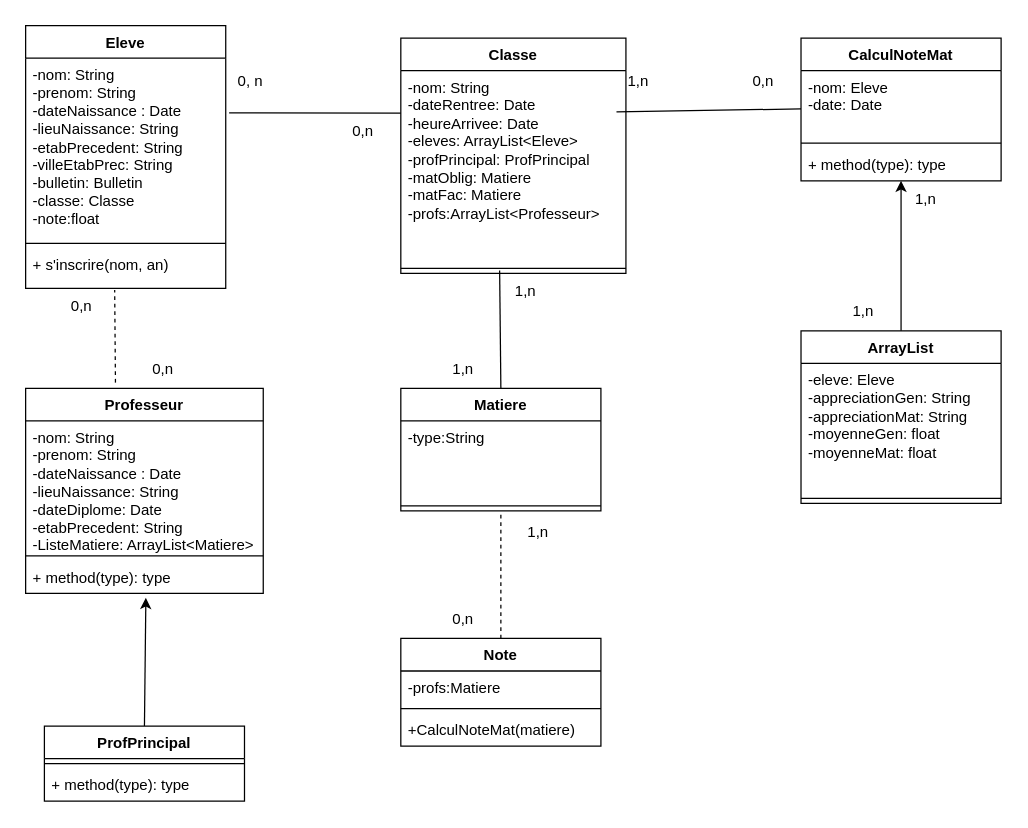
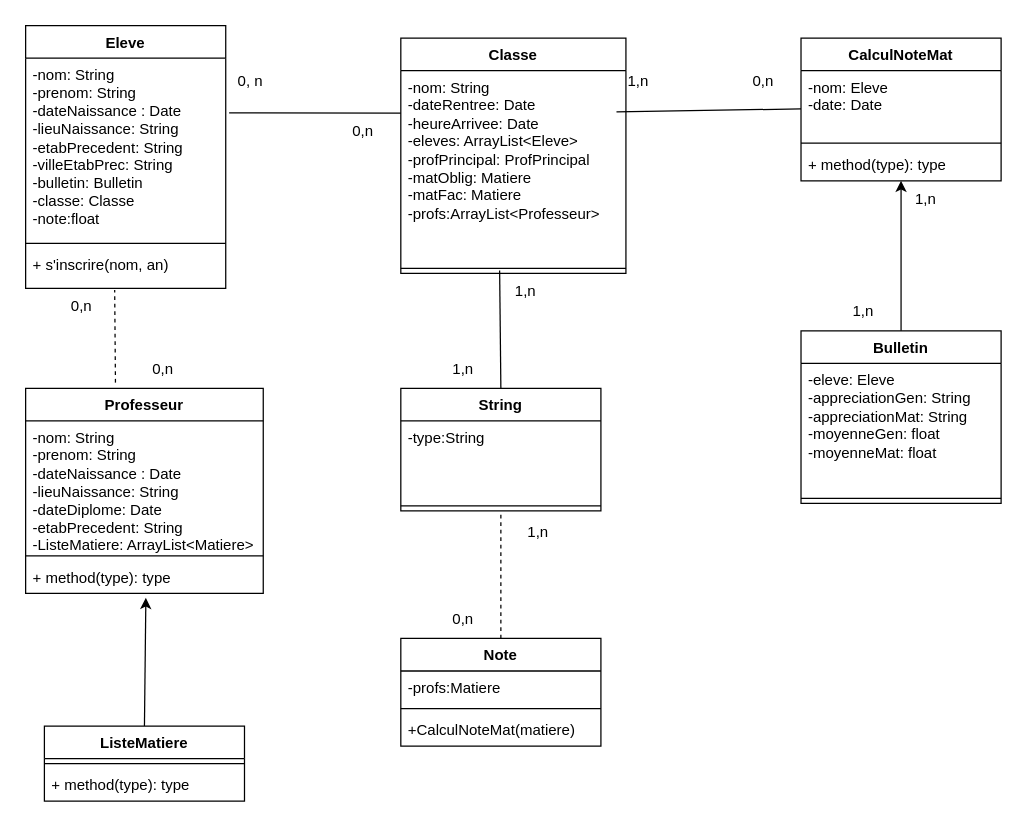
  <mxCell id="0" />
  <mxCell id="1" parent="0" />
  <mxCell id="2" value="Eleve" style="swimlane;fontStyle=1;align=center;verticalAlign=top;childLayout=stackLayout;horizontal=1;startSize=26;horizontalStack=0;resizeParent=1;resizeParentMax=0;resizeLast=0;collapsible=1;marginBottom=0;whiteSpace=wrap;html=1;" vertex="1" parent="1"><mxGeometry x="20" y="20" width="160" height="210" as="geometry" /></mxCell>
  <mxCell id="3" value="-nom: String&lt;div&gt;-prenom: String&lt;/div&gt;&lt;div&gt;-dateNaissance : Date&lt;/div&gt;&lt;div&gt;-lieuNaissance: String&lt;/div&gt;&lt;div&gt;-etabPrecedent: String&lt;/div&gt;&lt;div&gt;-villeEtabPrec: String&lt;/div&gt;&lt;div&gt;-bulletin: Bulletin&lt;/div&gt;&lt;div&gt;-classe: Classe&lt;/div&gt;&lt;div&gt;-note:float&lt;br&gt;&lt;div&gt;&lt;br&gt;&lt;/div&gt;&lt;/div&gt;" style="text;strokeColor=none;fillColor=none;align=left;verticalAlign=top;spacingLeft=4;spacingRight=4;overflow=hidden;rotatable=0;points=[[0,0.5],[1,0.5]];portConstraint=eastwest;whiteSpace=wrap;html=1;" vertex="1" parent="2"><mxGeometry y="26" width="160" height="144" as="geometry" /></mxCell>
  <mxCell id="4" value="" style="line;strokeWidth=1;fillColor=none;align=left;verticalAlign=middle;spacingTop=-1;spacingLeft=3;spacingRight=3;rotatable=0;labelPosition=right;points=[];portConstraint=eastwest;strokeColor=inherit;" vertex="1" parent="2"><mxGeometry y="170" width="160" height="8" as="geometry" /></mxCell>
  <mxCell id="5" value="+ s'inscrire(nom, an)" style="text;strokeColor=none;fillColor=none;align=left;verticalAlign=top;spacingLeft=4;spacingRight=4;overflow=hidden;rotatable=0;points=[[0,0.5],[1,0.5]];portConstraint=eastwest;whiteSpace=wrap;html=1;" vertex="1" parent="2"><mxGeometry y="178" width="160" height="32" as="geometry" /></mxCell>
  <mxCell id="6" value="Professeur" style="swimlane;fontStyle=1;align=center;verticalAlign=top;childLayout=stackLayout;horizontal=1;startSize=26;horizontalStack=0;resizeParent=1;resizeParentMax=0;resizeLast=0;collapsible=1;marginBottom=0;whiteSpace=wrap;html=1;" vertex="1" parent="1"><mxGeometry x="20" y="310" width="190" height="164" as="geometry" /></mxCell>
  <mxCell id="7" value="-nom: String&lt;div&gt;-prenom: String&lt;/div&gt;&lt;div&gt;-dateNaissance : Date&lt;/div&gt;&lt;div&gt;-lieuNaissance: String&lt;/div&gt;&lt;div&gt;-dateDiplome: Date&lt;/div&gt;&lt;div&gt;-etabPrecedent: String&lt;/div&gt;&lt;div&gt;-ListeMatiere: ArrayList&amp;lt;Matiere&amp;gt;&lt;br&gt;&lt;div&gt;&lt;br&gt;&lt;/div&gt;&lt;/div&gt;" style="text;strokeColor=none;fillColor=none;align=left;verticalAlign=top;spacingLeft=4;spacingRight=4;overflow=hidden;rotatable=0;points=[[0,0.5],[1,0.5]];portConstraint=eastwest;whiteSpace=wrap;html=1;" vertex="1" parent="6"><mxGeometry y="26" width="190" height="104" as="geometry" /></mxCell>
  <mxCell id="8" value="" style="line;strokeWidth=1;fillColor=none;align=left;verticalAlign=middle;spacingTop=-1;spacingLeft=3;spacingRight=3;rotatable=0;labelPosition=right;points=[];portConstraint=eastwest;strokeColor=inherit;" vertex="1" parent="6"><mxGeometry y="130" width="190" height="8" as="geometry" /></mxCell>
  <mxCell id="9" value="+ method(type): type" style="text;strokeColor=none;fillColor=none;align=left;verticalAlign=top;spacingLeft=4;spacingRight=4;overflow=hidden;rotatable=0;points=[[0,0.5],[1,0.5]];portConstraint=eastwest;whiteSpace=wrap;html=1;" vertex="1" parent="6"><mxGeometry y="138" width="190" height="26" as="geometry" /></mxCell>
  <mxCell id="10" value="Classe" style="swimlane;fontStyle=1;align=center;verticalAlign=top;childLayout=stackLayout;horizontal=1;startSize=26;horizontalStack=0;resizeParent=1;resizeParentMax=0;resizeLast=0;collapsible=1;marginBottom=0;whiteSpace=wrap;html=1;" vertex="1" parent="1"><mxGeometry x="320" y="30" width="180" height="188" as="geometry" /></mxCell>
  <mxCell id="11" value="-nom: String&lt;div&gt;-dateRentree: Date&lt;/div&gt;&lt;div&gt;-heureArrivee: Date&lt;/div&gt;&lt;div&gt;-eleves: ArrayList&amp;lt;Eleve&amp;gt;&lt;/div&gt;&lt;div&gt;-profPrincipal: ProfPrincipal&lt;/div&gt;&lt;div&gt;-matOblig: Matiere&lt;/div&gt;&lt;div&gt;-matFac: Matiere&lt;/div&gt;&lt;div&gt;-profs:ArrayList&amp;lt;Professeur&amp;gt;&lt;/div&gt;" style="text;strokeColor=none;fillColor=none;align=left;verticalAlign=top;spacingLeft=4;spacingRight=4;overflow=hidden;rotatable=0;points=[[0,0.5],[1,0.5]];portConstraint=eastwest;whiteSpace=wrap;html=1;" vertex="1" parent="10"><mxGeometry y="26" width="180" height="154" as="geometry" /></mxCell>
  <mxCell id="12" value="" style="line;strokeWidth=1;fillColor=none;align=left;verticalAlign=middle;spacingTop=-1;spacingLeft=3;spacingRight=3;rotatable=0;labelPosition=right;points=[];portConstraint=eastwest;strokeColor=inherit;" vertex="1" parent="10"><mxGeometry y="180" width="180" height="8" as="geometry" /></mxCell>
  <mxCell id="13" value="" style="endArrow=none;html=1;rounded=0;exitX=1.017;exitY=0.303;exitDx=0;exitDy=0;exitPerimeter=0;entryX=1;entryY=0;entryDx=0;entryDy=0;" edge="1" parent="1" source="3" target="33"><mxGeometry width="50" height="50" relative="1" as="geometry"><mxPoint x="230" y="120" as="sourcePoint" /><mxPoint x="320" y="76" as="targetPoint" /></mxGeometry></mxCell>
  <mxCell id="14" value="0, n" style="text;html=1;align=center;verticalAlign=middle;whiteSpace=wrap;rounded=0;" vertex="1" parent="1"><mxGeometry x="170" y="50" width="60" height="30" as="geometry" /></mxCell>
- <mxCell id="15" value="ProfPrincipal" style="swimlane;fontStyle=1;align=center;verticalAlign=top;childLayout=stackLayout;horizontal=1;startSize=26;horizontalStack=0;resizeParent=1;resizeParentMax=0;resizeLast=0;collapsible=1;marginBottom=0;whiteSpace=wrap;html=1;" vertex="1" parent="1"><mxGeometry x="35" y="580" width="160" height="60" as="geometry" /></mxCell>
+ <mxCell id="15" value="ListeMatiere" style="swimlane;fontStyle=1;align=center;verticalAlign=top;childLayout=stackLayout;horizontal=1;startSize=26;horizontalStack=0;resizeParent=1;resizeParentMax=0;resizeLast=0;collapsible=1;marginBottom=0;whiteSpace=wrap;html=1;" vertex="1" parent="1"><mxGeometry x="35" y="580" width="160" height="60" as="geometry" /></mxCell>
  <mxCell id="16" value="" style="line;strokeWidth=1;fillColor=none;align=left;verticalAlign=middle;spacingTop=-1;spacingLeft=3;spacingRight=3;rotatable=0;labelPosition=right;points=[];portConstraint=eastwest;strokeColor=inherit;" vertex="1" parent="15"><mxGeometry y="26" width="160" height="8" as="geometry" /></mxCell>
  <mxCell id="17" value="+ method(type): type" style="text;strokeColor=none;fillColor=none;align=left;verticalAlign=top;spacingLeft=4;spacingRight=4;overflow=hidden;rotatable=0;points=[[0,0.5],[1,0.5]];portConstraint=eastwest;whiteSpace=wrap;html=1;" vertex="1" parent="15"><mxGeometry y="34" width="160" height="26" as="geometry" /></mxCell>
  <mxCell id="18" value="CalculNoteMat" style="swimlane;fontStyle=1;align=center;verticalAlign=top;childLayout=stackLayout;horizontal=1;startSize=26;horizontalStack=0;resizeParent=1;resizeParentMax=0;resizeLast=0;collapsible=1;marginBottom=0;whiteSpace=wrap;html=1;" vertex="1" parent="1"><mxGeometry x="640" y="30" width="160" height="114" as="geometry" /></mxCell>
  <mxCell id="19" value="-nom: Eleve&lt;div&gt;-date: Date&lt;/div&gt;" style="text;strokeColor=none;fillColor=none;align=left;verticalAlign=top;spacingLeft=4;spacingRight=4;overflow=hidden;rotatable=0;points=[[0,0.5],[1,0.5]];portConstraint=eastwest;whiteSpace=wrap;html=1;" vertex="1" parent="18"><mxGeometry y="26" width="160" height="54" as="geometry" /></mxCell>
  <mxCell id="20" value="" style="line;strokeWidth=1;fillColor=none;align=left;verticalAlign=middle;spacingTop=-1;spacingLeft=3;spacingRight=3;rotatable=0;labelPosition=right;points=[];portConstraint=eastwest;strokeColor=inherit;" vertex="1" parent="18"><mxGeometry y="80" width="160" height="8" as="geometry" /></mxCell>
  <mxCell id="21" value="+ method(type): type" style="text;strokeColor=none;fillColor=none;align=left;verticalAlign=top;spacingLeft=4;spacingRight=4;overflow=hidden;rotatable=0;points=[[0,0.5],[1,0.5]];portConstraint=eastwest;whiteSpace=wrap;html=1;" vertex="1" parent="18"><mxGeometry y="88" width="160" height="26" as="geometry" /></mxCell>
  <mxCell id="22" value="" style="endArrow=none;html=1;rounded=0;exitX=0.958;exitY=0.214;exitDx=0;exitDy=0;exitPerimeter=0;" edge="1" parent="1" source="11"><mxGeometry relative="1" as="geometry"><mxPoint x="480" y="86.5" as="sourcePoint" /><mxPoint x="640" y="86.5" as="targetPoint" /></mxGeometry></mxCell>
  <mxCell id="23" value="0,n" style="text;html=1;align=center;verticalAlign=middle;whiteSpace=wrap;rounded=0;" vertex="1" parent="1"><mxGeometry x="580" y="50" width="60" height="30" as="geometry" /></mxCell>
  <mxCell id="24" value="" style="endArrow=classic;html=1;rounded=0;exitX=0.5;exitY=0;exitDx=0;exitDy=0;entryX=0.506;entryY=1.134;entryDx=0;entryDy=0;entryPerimeter=0;" edge="1" parent="1" source="15" target="9"><mxGeometry width="50" height="50" relative="1" as="geometry"><mxPoint x="390" y="430" as="sourcePoint" /><mxPoint x="440" y="380" as="targetPoint" /></mxGeometry></mxCell>
- <mxCell id="25" value="Matiere" style="swimlane;fontStyle=1;align=center;verticalAlign=top;childLayout=stackLayout;horizontal=1;startSize=26;horizontalStack=0;resizeParent=1;resizeParentMax=0;resizeLast=0;collapsible=1;marginBottom=0;whiteSpace=wrap;html=1;" vertex="1" parent="1"><mxGeometry x="320" y="310" width="160" height="98" as="geometry" /></mxCell>
+ <mxCell id="25" value="String" style="swimlane;fontStyle=1;align=center;verticalAlign=top;childLayout=stackLayout;horizontal=1;startSize=26;horizontalStack=0;resizeParent=1;resizeParentMax=0;resizeLast=0;collapsible=1;marginBottom=0;whiteSpace=wrap;html=1;" vertex="1" parent="1"><mxGeometry x="320" y="310" width="160" height="98" as="geometry" /></mxCell>
  <mxCell id="26" value="-type:String&lt;div&gt;&lt;br&gt;&lt;/div&gt;" style="text;strokeColor=none;fillColor=none;align=left;verticalAlign=top;spacingLeft=4;spacingRight=4;overflow=hidden;rotatable=0;points=[[0,0.5],[1,0.5]];portConstraint=eastwest;whiteSpace=wrap;html=1;" vertex="1" parent="25"><mxGeometry y="26" width="160" height="64" as="geometry" /></mxCell>
  <mxCell id="27" value="" style="line;strokeWidth=1;fillColor=none;align=left;verticalAlign=middle;spacingTop=-1;spacingLeft=3;spacingRight=3;rotatable=0;labelPosition=right;points=[];portConstraint=eastwest;strokeColor=inherit;" vertex="1" parent="25"><mxGeometry y="90" width="160" height="8" as="geometry" /></mxCell>
  <mxCell id="28" value="" style="endArrow=none;html=1;rounded=0;exitX=0.5;exitY=0;exitDx=0;exitDy=0;entryX=0.439;entryY=0.709;entryDx=0;entryDy=0;entryPerimeter=0;" edge="1" parent="1" source="25" target="12"><mxGeometry relative="1" as="geometry"><mxPoint x="330" y="190" as="sourcePoint" /><mxPoint x="400" y="200" as="targetPoint" /></mxGeometry></mxCell>
  <mxCell id="29" value="1,n" style="text;html=1;align=center;verticalAlign=middle;whiteSpace=wrap;rounded=0;" vertex="1" parent="1"><mxGeometry x="390" y="218" width="60" height="30" as="geometry" /></mxCell>
- <mxCell id="30" value="ArrayList" style="swimlane;fontStyle=1;align=center;verticalAlign=top;childLayout=stackLayout;horizontal=1;startSize=26;horizontalStack=0;resizeParent=1;resizeParentMax=0;resizeLast=0;collapsible=1;marginBottom=0;whiteSpace=wrap;html=1;" vertex="1" parent="1"><mxGeometry x="640" y="264" width="160" height="138" as="geometry" /></mxCell>
+ <mxCell id="30" value="Bulletin" style="swimlane;fontStyle=1;align=center;verticalAlign=top;childLayout=stackLayout;horizontal=1;startSize=26;horizontalStack=0;resizeParent=1;resizeParentMax=0;resizeLast=0;collapsible=1;marginBottom=0;whiteSpace=wrap;html=1;" vertex="1" parent="1"><mxGeometry x="640" y="264" width="160" height="138" as="geometry" /></mxCell>
  <mxCell id="31" value="-eleve: Eleve&lt;div&gt;-appreciationGen: String&lt;/div&gt;&lt;div&gt;-appreciationMat: String&lt;/div&gt;&lt;div&gt;-moyenneGen: float&lt;br&gt;&lt;div&gt;-moyenneMat: float&lt;/div&gt;&lt;/div&gt;" style="text;strokeColor=none;fillColor=none;align=left;verticalAlign=top;spacingLeft=4;spacingRight=4;overflow=hidden;rotatable=0;points=[[0,0.5],[1,0.5]];portConstraint=eastwest;whiteSpace=wrap;html=1;" vertex="1" parent="30"><mxGeometry y="26" width="160" height="104" as="geometry" /></mxCell>
  <mxCell id="32" value="" style="line;strokeWidth=1;fillColor=none;align=left;verticalAlign=middle;spacingTop=-1;spacingLeft=3;spacingRight=3;rotatable=0;labelPosition=right;points=[];portConstraint=eastwest;strokeColor=inherit;" vertex="1" parent="30"><mxGeometry y="130" width="160" height="8" as="geometry" /></mxCell>
  <mxCell id="33" value="0,n" style="text;html=1;align=center;verticalAlign=middle;whiteSpace=wrap;rounded=0;" vertex="1" parent="1"><mxGeometry x="260" y="90" width="60" height="30" as="geometry" /></mxCell>
  <mxCell id="34" value="1,n" style="text;html=1;align=center;verticalAlign=middle;whiteSpace=wrap;rounded=0;" vertex="1" parent="1"><mxGeometry x="480" y="50" width="60" height="30" as="geometry" /></mxCell>
  <mxCell id="35" value="1,n" style="text;html=1;align=center;verticalAlign=middle;whiteSpace=wrap;rounded=0;" vertex="1" parent="1"><mxGeometry x="660" y="234" width="60" height="30" as="geometry" /></mxCell>
  <mxCell id="36" value="1,n" style="text;html=1;align=center;verticalAlign=middle;whiteSpace=wrap;rounded=0;" vertex="1" parent="1"><mxGeometry x="710" y="144" width="60" height="30" as="geometry" /></mxCell>
  <mxCell id="37" value="1,n" style="text;html=1;align=center;verticalAlign=middle;whiteSpace=wrap;rounded=0;" vertex="1" parent="1"><mxGeometry x="340" y="280" width="60" height="30" as="geometry" /></mxCell>
  <mxCell id="38" value="" style="endArrow=none;html=1;rounded=0;entryX=0.445;entryY=1.045;entryDx=0;entryDy=0;entryPerimeter=0;exitX=0.378;exitY=-0.028;exitDx=0;exitDy=0;exitPerimeter=0;dashed=1;" edge="1" parent="1" source="6" target="5"><mxGeometry width="50" height="50" relative="1" as="geometry"><mxPoint x="390" y="250" as="sourcePoint" /><mxPoint x="440" y="200" as="targetPoint" /></mxGeometry></mxCell>
  <mxCell id="39" value="0,n" style="text;html=1;align=center;verticalAlign=middle;whiteSpace=wrap;rounded=0;" vertex="1" parent="1"><mxGeometry x="100" y="280" width="60" height="30" as="geometry" /></mxCell>
  <mxCell id="40" value="0,n" style="text;html=1;align=center;verticalAlign=middle;whiteSpace=wrap;rounded=0;" vertex="1" parent="1"><mxGeometry x="35" y="230" width="60" height="30" as="geometry" /></mxCell>
  <mxCell id="41" value="" style="endArrow=classic;html=1;rounded=0;exitX=1;exitY=1;exitDx=0;exitDy=0;" edge="1" parent="1" source="35" target="21"><mxGeometry width="50" height="50" relative="1" as="geometry"><mxPoint x="390" y="250" as="sourcePoint" /><mxPoint x="440" y="200" as="targetPoint" /></mxGeometry></mxCell>
  <mxCell id="42" value="Note" style="swimlane;fontStyle=1;align=center;verticalAlign=top;childLayout=stackLayout;horizontal=1;startSize=26;horizontalStack=0;resizeParent=1;resizeParentMax=0;resizeLast=0;collapsible=1;marginBottom=0;whiteSpace=wrap;html=1;" vertex="1" parent="1"><mxGeometry x="320" y="510" width="160" height="86" as="geometry" /></mxCell>
  <mxCell id="43" value="-profs:Matiere" style="text;strokeColor=none;fillColor=none;align=left;verticalAlign=top;spacingLeft=4;spacingRight=4;overflow=hidden;rotatable=0;points=[[0,0.5],[1,0.5]];portConstraint=eastwest;whiteSpace=wrap;html=1;" vertex="1" parent="42"><mxGeometry y="26" width="160" height="26" as="geometry" /></mxCell>
  <mxCell id="44" value="" style="line;strokeWidth=1;fillColor=none;align=left;verticalAlign=middle;spacingTop=-1;spacingLeft=3;spacingRight=3;rotatable=0;labelPosition=right;points=[];portConstraint=eastwest;strokeColor=inherit;" vertex="1" parent="42"><mxGeometry y="52" width="160" height="8" as="geometry" /></mxCell>
  <mxCell id="45" value="+CalculNoteMat(matiere)" style="text;strokeColor=none;fillColor=none;align=left;verticalAlign=top;spacingLeft=4;spacingRight=4;overflow=hidden;rotatable=0;points=[[0,0.5],[1,0.5]];portConstraint=eastwest;whiteSpace=wrap;html=1;" vertex="1" parent="42"><mxGeometry y="60" width="160" height="26" as="geometry" /></mxCell>
  <mxCell id="46" value="" style="endArrow=none;html=1;rounded=0;exitX=0.5;exitY=0;exitDx=0;exitDy=0;entryX=0.5;entryY=1;entryDx=0;entryDy=0;dashed=1;" edge="1" parent="1" source="42" target="25"><mxGeometry relative="1" as="geometry"><mxPoint x="310" y="410" as="sourcePoint" /><mxPoint x="470" y="410" as="targetPoint" /></mxGeometry></mxCell>
  <mxCell id="47" value="1,n" style="text;html=1;align=center;verticalAlign=middle;whiteSpace=wrap;rounded=0;" vertex="1" parent="1"><mxGeometry x="400" y="410" width="60" height="30" as="geometry" /></mxCell>
  <mxCell id="48" value="0,n" style="text;html=1;align=center;verticalAlign=middle;whiteSpace=wrap;rounded=0;" vertex="1" parent="1"><mxGeometry x="340" y="480" width="60" height="30" as="geometry" /></mxCell>
